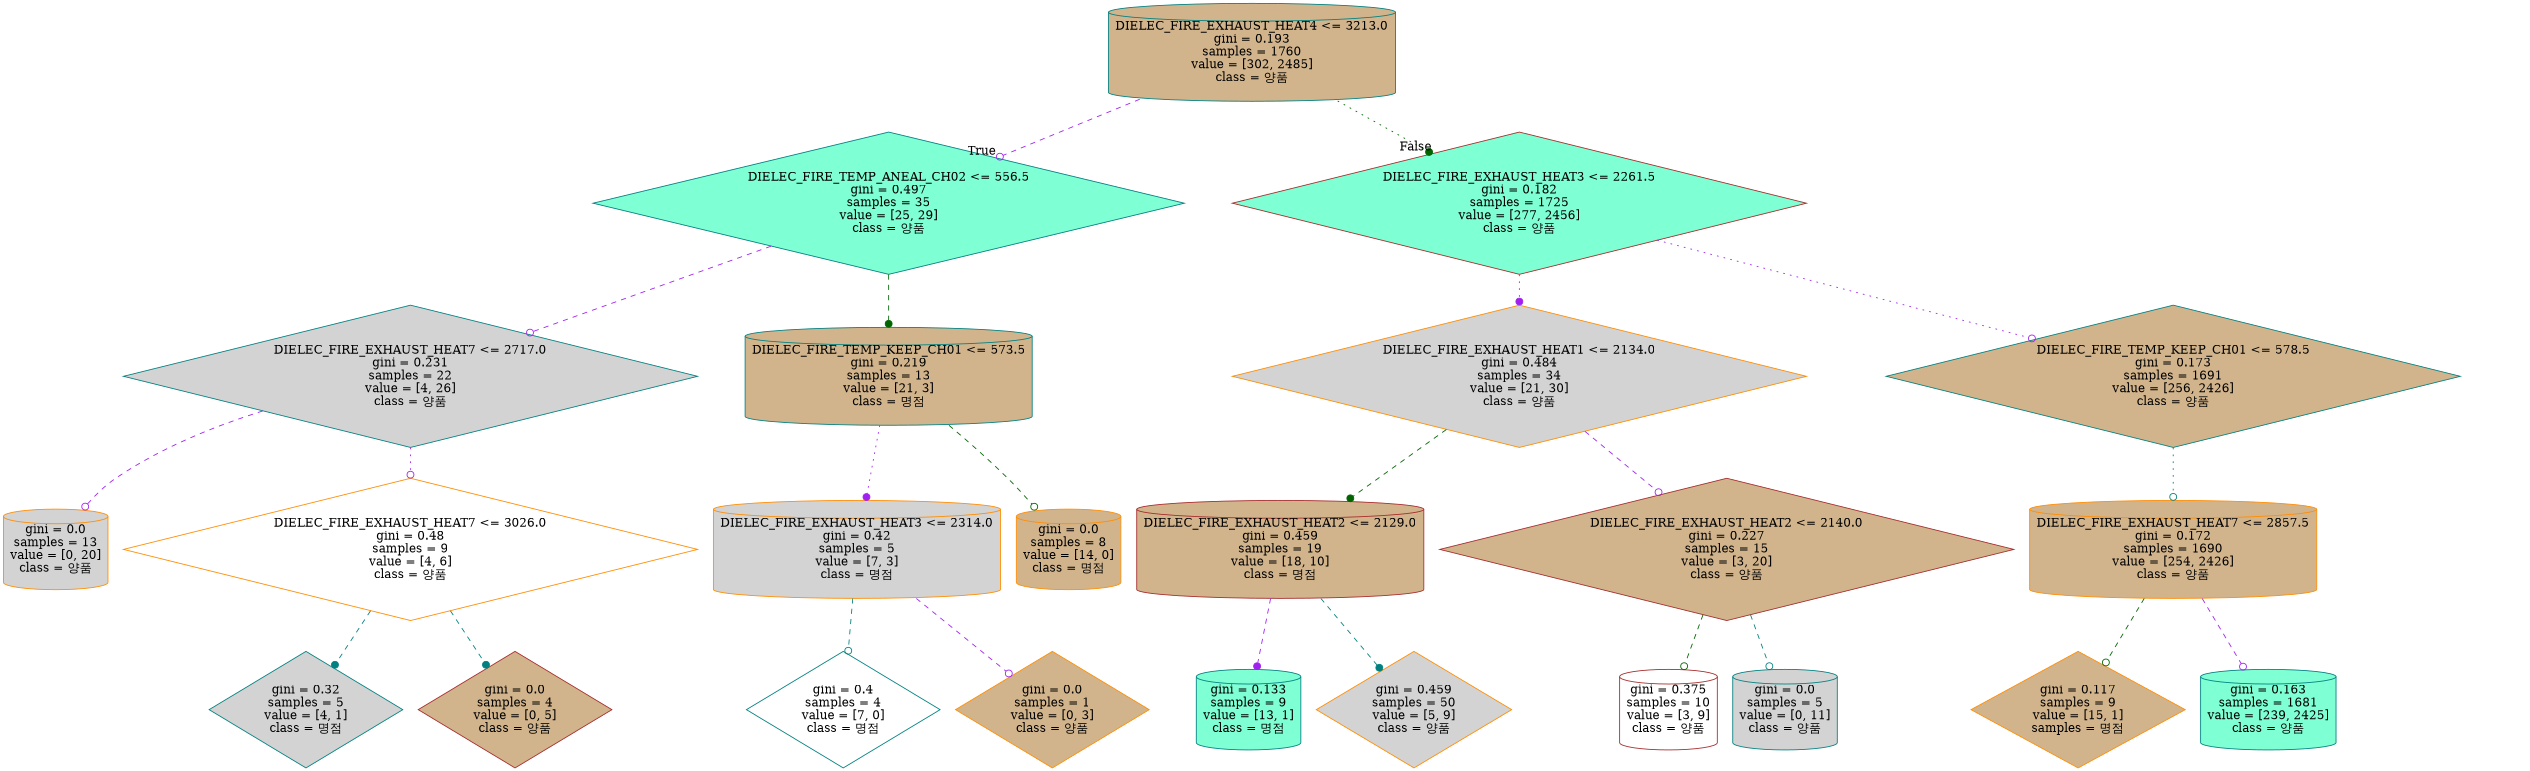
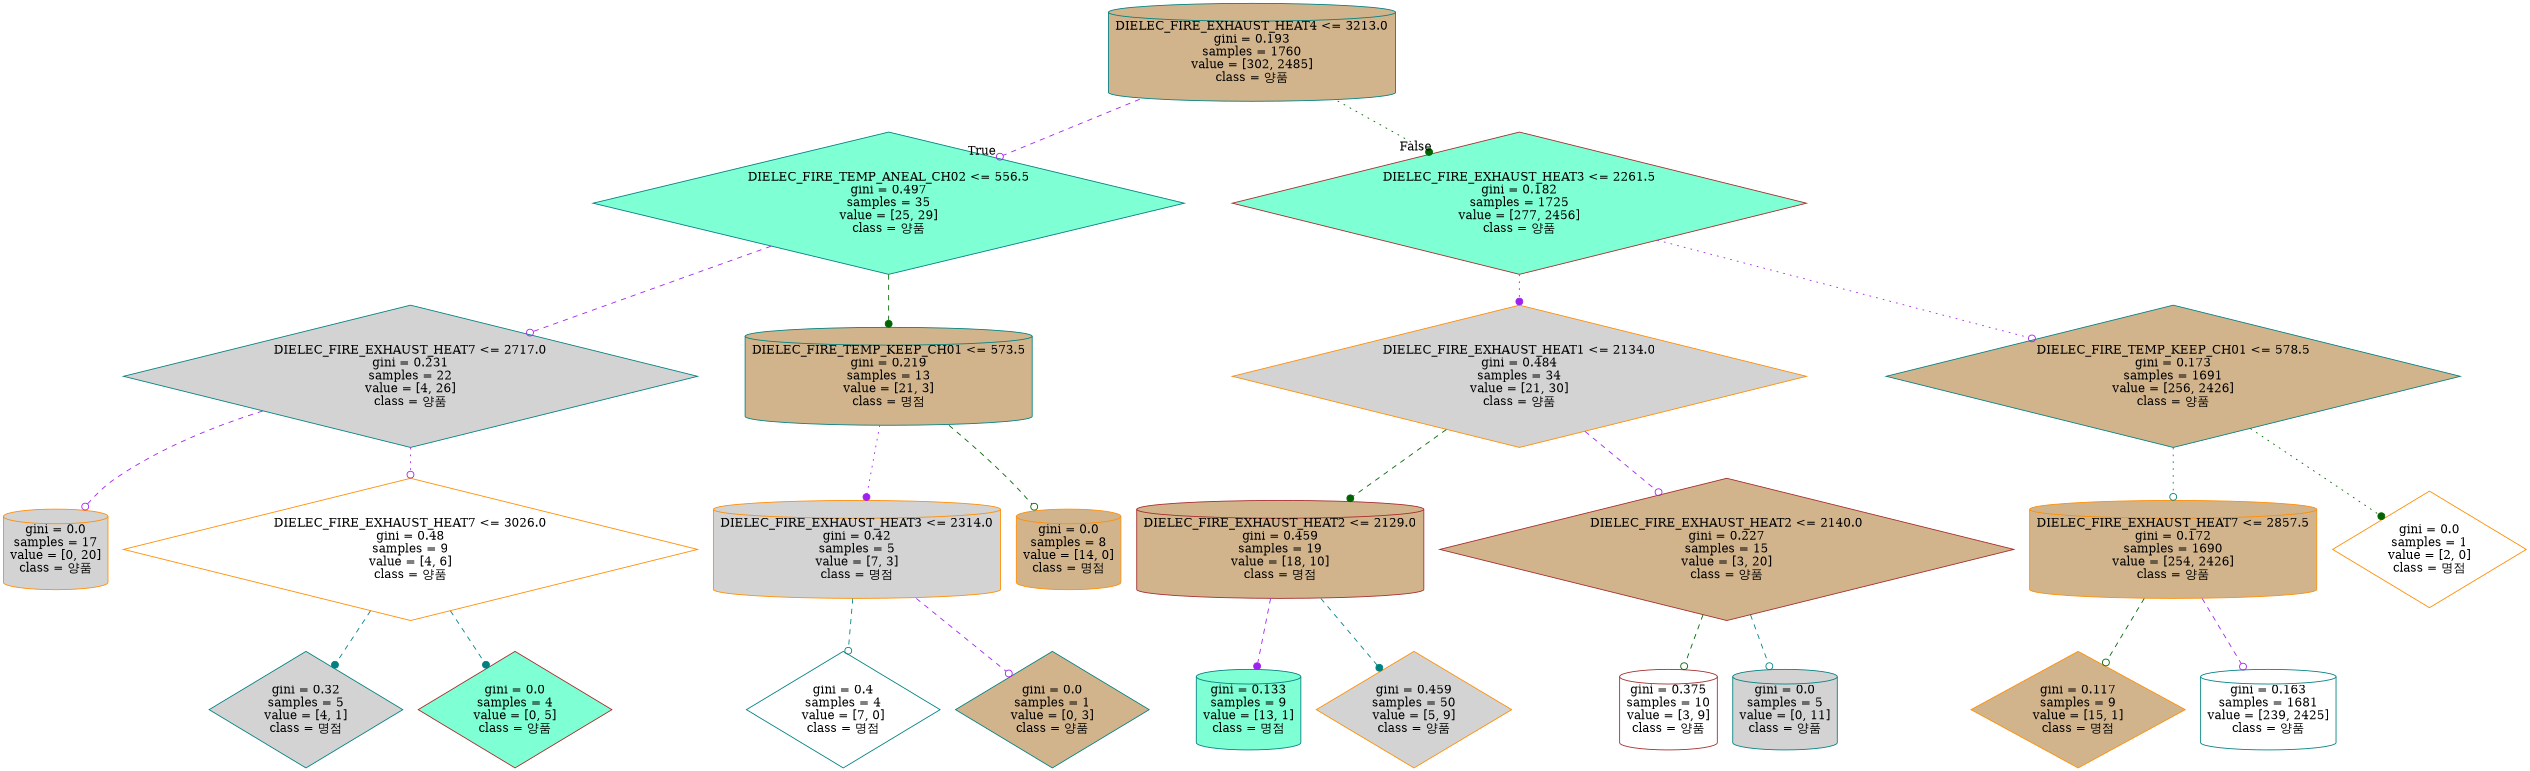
  digraph {
    node [color=teal fillcolor=tan shape=diamond style=filled]
    edge [arrowhead=odot color=purple style=dashed]
    n1 [label="DIELEC_FIRE_EXHAUST_HEAT4 <= 3213.0\ngini = 0.193\nsamples = 1760\nvalue = [302, 2485]\nclass = 양품" shape=cylinder]
    n2 [fillcolor=aquamarine label="DIELEC_FIRE_TEMP_ANEAL_CH02 <= 556.5\ngini = 0.497\nsamples = 35\nvalue = [25, 29]\nclass = 양품"]
    n3 [color=brown fillcolor=aquamarine label="DIELEC_FIRE_EXHAUST_HEAT3 <= 2261.5\ngini = 0.182\nsamples = 1725\nvalue = [277, 2456]\nclass = 양품"]
    n4 [fillcolor=lightgrey label="DIELEC_FIRE_EXHAUST_HEAT7 <= 2717.0\ngini = 0.231\nsamples = 22\nvalue = [4, 26]\nclass = 양품"]
    n5 [label="DIELEC_FIRE_TEMP_KEEP_CH01 <= 573.5\ngini = 0.219\nsamples = 13\nvalue = [21, 3]\nclass = 명점" shape=cylinder]
    n6 [color=darkorange fillcolor=lightgrey label="DIELEC_FIRE_EXHAUST_HEAT1 <= 2134.0\ngini = 0.484\nsamples = 34\nvalue = [21, 30]\nclass = 양품"]
    n7 [label="DIELEC_FIRE_TEMP_KEEP_CH01 <= 578.5\ngini = 0.173\nsamples = 1691\nvalue = [256, 2426]\nclass = 양품"]
-   n8 [color=darkorange fillcolor=lightgrey label="gini = 0.0\nsamples = 13\nvalue = [0, 20]\nclass = 양품" shape=cylinder]
+   n8 [color=darkorange fillcolor=lightgrey label="gini = 0.0\nsamples = 17\nvalue = [0, 20]\nclass = 양품" shape=cylinder]
    n9 [color=darkorange fillcolor=white label="DIELEC_FIRE_EXHAUST_HEAT7 <= 3026.0\ngini = 0.48\nsamples = 9\nvalue = [4, 6]\nclass = 양품"]
    n10 [color=darkorange fillcolor=lightgrey label="DIELEC_FIRE_EXHAUST_HEAT3 <= 2314.0\ngini = 0.42\nsamples = 5\nvalue = [7, 3]\nclass = 명점" shape=cylinder]
    n11 [color=darkorange label="gini = 0.0\nsamples = 8\nvalue = [14, 0]\nclass = 명점" shape=cylinder]
    n12 [fillcolor=lightgrey label="gini = 0.32\nsamples = 5\nvalue = [4, 1]\nclass = 명점"]
-   n13 [color=brown label="gini = 0.0\nsamples = 4\nvalue = [0, 5]\nclass = 양품"]
+   n13 [color=brown fillcolor=aquamarine label="gini = 0.0\nsamples = 4\nvalue = [0, 5]\nclass = 양품"]
    n14 [fillcolor=white label="gini = 0.4\nsamples = 4\nvalue = [7, 0]\nclass = 명점"]
-   n15 [color=darkorange label="gini = 0.0\nsamples = 1\nvalue = [0, 3]\nclass = 양품"]
+   n15 [label="gini = 0.0\nsamples = 1\nvalue = [0, 3]\nclass = 양품"]
    n16 [color=brown label="DIELEC_FIRE_EXHAUST_HEAT2 <= 2129.0\ngini = 0.459\nsamples = 19\nvalue = [18, 10]\nclass = 명점" shape=cylinder]
    n17 [color=brown label="DIELEC_FIRE_EXHAUST_HEAT2 <= 2140.0\ngini = 0.227\nsamples = 15\nvalue = [3, 20]\nclass = 양품"]
    n18 [color=darkorange label="DIELEC_FIRE_EXHAUST_HEAT7 <= 2857.5\ngini = 0.172\nsamples = 1690\nvalue = [254, 2426]\nclass = 양품" shape=cylinder]
+   n19 [color=darkorange fillcolor=white label="gini = 0.0\nsamples = 1\nvalue = [2, 0]\nclass = 명점"]
    n20 [fillcolor=aquamarine label="gini = 0.133\nsamples = 9\nvalue = [13, 1]\nclass = 명점" shape=cylinder]
    n21 [color=darkorange fillcolor=lightgrey label="gini = 0.459\nsamples = 50\nvalue = [5, 9]\nclass = 양품"]
    n22 [color=brown fillcolor=white label="gini = 0.375\nsamples = 10\nvalue = [3, 9]\nclass = 양품" shape=cylinder]
    n23 [fillcolor=lightgrey label="gini = 0.0\nsamples = 5\nvalue = [0, 11]\nclass = 양품" shape=cylinder]
-   n24 [color=darkorange label="gini = 0.117\nsamples = 9\nvalue = [15, 1]\nsamples = 명점"]
-   n25 [fillcolor=aquamarine label="gini = 0.163\nsamples = 1681\nvalue = [239, 2425]\nclass = 양품" shape=cylinder]
+   n24 [color=darkorange label="gini = 0.117\nsamples = 9\nvalue = [15, 1]\nclass = 명점"]
+   n25 [fillcolor=white label="gini = 0.163\nsamples = 1681\nvalue = [239, 2425]\nclass = 양품" shape=cylinder]
    n1 -> n2 [headlabel=True labelangle=45 labeldistance=2.5]
    n1 -> n3 [arrowhead=dot color=darkgreen headlabel=False labelangle=-45 labeldistance=2.5 style=dotted]
    n2 -> n4
    n2 -> n5 [arrowhead=dot color=darkgreen]
    n3 -> n6 [arrowhead=dot style=dotted]
    n3 -> n7 [style=dotted]
    n4 -> n8
    n4 -> n9 [style=dotted]
    n5 -> n10 [arrowhead=dot style=dotted]
    n5 -> n11 [color=darkgreen]
    n6 -> n16 [arrowhead=dot color=darkgreen]
    n6 -> n17
    n7 -> n18 [color=teal style=dotted]
+   n7 -> n19 [arrowhead=dot color=darkgreen style=dotted]
    n9 -> n12 [arrowhead=dot color=teal]
    n9 -> n13 [arrowhead=dot color=teal]
    n10 -> n14 [color=teal]
    n10 -> n15
    n16 -> n20 [arrowhead=dot]
    n16 -> n21 [arrowhead=dot color=teal]
    n17 -> n22 [color=darkgreen]
    n17 -> n23 [color=teal]
    n18 -> n24 [color=darkgreen]
    n18 -> n25
  }
